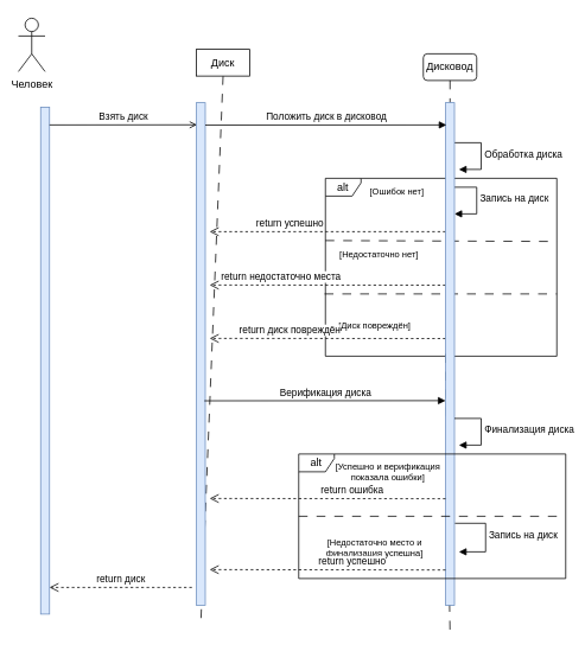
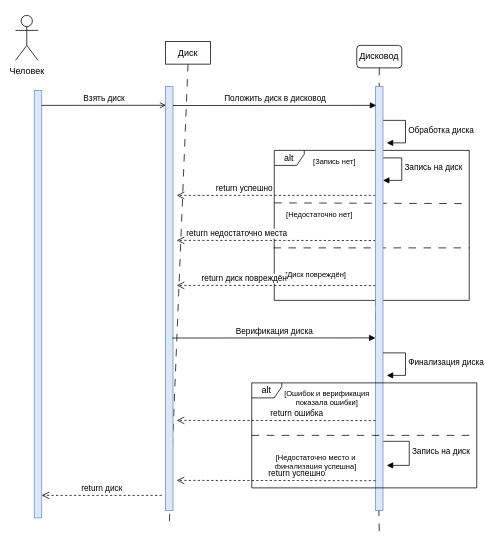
  <mxCell id="0" />
  <mxCell id="1" parent="0" />
  <mxCell id="2" value="" style="endArrow=none;startArrow=none;endFill=0;startFill=0;endSize=8;html=1;verticalAlign=bottom;dashed=1;labelBackgroundColor=none;dashPattern=10 10;rounded=0;exitX=0.5;exitY=1;exitDx=0;exitDy=0;" parent="1" source="13" edge="1"><mxGeometry width="160" relative="1" as="geometry"><mxPoint x="225" y="95" as="sourcePoint" /><mxPoint x="225" y="700" as="targetPoint" /></mxGeometry></mxCell>
  <mxCell id="3" value="" style="rounded=0;whiteSpace=wrap;html=1;direction=south;fillColor=#dae8fc;strokeColor=#6c8ebf;" parent="1" vertex="1"><mxGeometry x="220" y="115" width="10" height="565" as="geometry" /></mxCell>
  <mxCell id="4" value="alt" style="shape=umlFrame;whiteSpace=wrap;html=1;pointerEvents=0;recursiveResize=0;container=1;collapsible=0;width=40;height=20;" parent="1" vertex="1"><mxGeometry x="365" y="200" width="260" height="200" as="geometry" /></mxCell>
- <mxCell id="5" value="[Ошибок нет]" style="text;html=1;align=center;verticalAlign=middle;resizable=0;points=[];autosize=1;strokeColor=none;fillColor=none;fontSize=10;" parent="4" vertex="1"><mxGeometry x="40" width="80" height="30" as="geometry" /></mxCell>
+ <mxCell id="5" value="[Запись нет]" style="text;html=1;align=center;verticalAlign=middle;resizable=0;points=[];autosize=1;strokeColor=none;fillColor=none;fontSize=10;" parent="4" vertex="1"><mxGeometry x="40" width="80" height="30" as="geometry" /></mxCell>
  <mxCell id="6" value="Запись на диск" style="html=1;align=left;spacingLeft=2;endArrow=block;rounded=0;edgeStyle=orthogonalEdgeStyle;curved=0;rounded=0;" parent="4" edge="1"><mxGeometry relative="1" as="geometry"><mxPoint x="140" y="10.03" as="sourcePoint" /><Array as="points"><mxPoint x="170" y="40.03" /></Array><mxPoint x="145" y="40.03" as="targetPoint" /></mxGeometry></mxCell>
  <mxCell id="7" value="" style="endArrow=none;startArrow=none;endFill=0;startFill=0;endSize=8;html=1;verticalAlign=bottom;dashed=1;labelBackgroundColor=none;dashPattern=10 10;rounded=0;entryX=1.003;entryY=0.257;entryDx=0;entryDy=0;entryPerimeter=0;exitX=0;exitY=0.257;exitDx=0;exitDy=0;exitPerimeter=0;" parent="4" edge="1"><mxGeometry width="160" relative="1" as="geometry"><mxPoint x="-1" y="130.0" as="sourcePoint" /><mxPoint x="260" y="130.0" as="targetPoint" /></mxGeometry></mxCell>
  <mxCell id="8" value="[Недостаточно нет]" style="text;html=1;align=center;verticalAlign=middle;resizable=0;points=[];autosize=1;strokeColor=none;fillColor=none;fontSize=10;" parent="4" vertex="1"><mxGeometry y="70" width="120" height="30" as="geometry" /></mxCell>
  <mxCell id="9" value="" style="endArrow=none;startArrow=none;endFill=0;startFill=0;endSize=8;html=1;verticalAlign=bottom;dashed=1;labelBackgroundColor=none;dashPattern=10 10;rounded=0;" parent="4" edge="1"><mxGeometry width="160" relative="1" as="geometry"><mxPoint y="70" as="sourcePoint" /><mxPoint x="260" y="71" as="targetPoint" /></mxGeometry></mxCell>
  <mxCell id="10" value="return недостаточно места" style="html=1;verticalAlign=bottom;endArrow=open;dashed=1;endSize=8;edgeStyle=elbowEdgeStyle;elbow=vertical;curved=0;rounded=0;" parent="4" edge="1"><mxGeometry x="0.396" relative="1" as="geometry"><mxPoint x="135" y="120.19" as="sourcePoint" /><mxPoint x="-130" y="120" as="targetPoint" /><mxPoint as="offset" /></mxGeometry></mxCell>
  <mxCell id="11" value="[Диск повреждён]" style="text;html=1;align=center;verticalAlign=middle;resizable=0;points=[];autosize=1;strokeColor=none;fillColor=none;fontSize=10;" parent="4" vertex="1"><mxGeometry x="5" y="150" width="100" height="30" as="geometry" /></mxCell>
  <mxCell id="12" value="return диск повреждён" style="html=1;verticalAlign=bottom;endArrow=open;dashed=1;endSize=8;edgeStyle=elbowEdgeStyle;elbow=vertical;curved=0;rounded=0;" parent="4" edge="1"><mxGeometry x="0.321" relative="1" as="geometry"><mxPoint x="135" y="180.19" as="sourcePoint" /><mxPoint x="-130" y="180" as="targetPoint" /><mxPoint as="offset" /></mxGeometry></mxCell>
  <mxCell id="13" value="Диск" style="rounded=0;whiteSpace=wrap;html=1;" parent="1" vertex="1"><mxGeometry x="220" y="55" width="60" height="30" as="geometry" /></mxCell>
  <mxCell id="14" value="Дисковод" style="whiteSpace=wrap;html=1;rounded=1;" parent="1" vertex="1"><mxGeometry x="475" y="60" width="60" height="30" as="geometry" /></mxCell>
  <mxCell id="15" value="Человек" style="shape=umlActor;verticalLabelPosition=bottom;verticalAlign=top;html=1;" parent="1" vertex="1"><mxGeometry x="20" y="20" width="30" height="60" as="geometry" /></mxCell>
  <mxCell id="16" value="" style="rounded=0;whiteSpace=wrap;html=1;direction=south;fillColor=#dae8fc;strokeColor=#6c8ebf;" parent="1" vertex="1"><mxGeometry x="45" y="120" width="10" height="570" as="geometry" /></mxCell>
  <mxCell id="17" value="Обработка диска" style="html=1;align=left;spacingLeft=2;endArrow=block;rounded=0;edgeStyle=orthogonalEdgeStyle;curved=0;rounded=0;" parent="1" edge="1"><mxGeometry relative="1" as="geometry"><mxPoint x="510" y="160" as="sourcePoint" /><Array as="points"><mxPoint x="540" y="190" /></Array><mxPoint x="515" y="190" as="targetPoint" /></mxGeometry></mxCell>
  <mxCell id="18" value="" style="endArrow=none;startArrow=none;endFill=0;startFill=0;endSize=8;html=1;verticalAlign=bottom;dashed=1;labelBackgroundColor=none;dashPattern=10 10;rounded=0;exitX=0.5;exitY=1;exitDx=0;exitDy=0;" parent="1" source="22" edge="1"><mxGeometry width="160" relative="1" as="geometry"><mxPoint x="505" y="90" as="sourcePoint" /><mxPoint x="505" y="710" as="targetPoint" /></mxGeometry></mxCell>
  <mxCell id="19" value="return диск" style="html=1;verticalAlign=bottom;endArrow=open;dashed=1;endSize=8;edgeStyle=elbowEdgeStyle;elbow=vertical;curved=0;rounded=0;" parent="1" edge="1"><mxGeometry relative="1" as="geometry"><mxPoint x="215" y="660" as="sourcePoint" /><mxPoint x="55" y="660.19" as="targetPoint" /></mxGeometry></mxCell>
  <mxCell id="20" value="return успешно" style="html=1;verticalAlign=bottom;endArrow=open;dashed=1;endSize=8;edgeStyle=elbowEdgeStyle;elbow=vertical;curved=0;rounded=0;" parent="1" edge="1"><mxGeometry x="0.32" relative="1" as="geometry"><mxPoint x="500" y="260" as="sourcePoint" /><mxPoint x="235" y="260" as="targetPoint" /><mxPoint as="offset" /></mxGeometry></mxCell>
  <mxCell id="21" value="" style="endArrow=none;startArrow=none;endFill=0;startFill=0;endSize=8;html=1;verticalAlign=bottom;dashed=1;labelBackgroundColor=none;dashPattern=10 10;rounded=0;exitX=0.5;exitY=1;exitDx=0;exitDy=0;" parent="1" source="14" target="22" edge="1"><mxGeometry width="160" relative="1" as="geometry"><mxPoint x="505" y="90" as="sourcePoint" /><mxPoint x="505" y="610.571" as="targetPoint" /></mxGeometry></mxCell>
  <mxCell id="22" value="" style="rounded=0;whiteSpace=wrap;html=1;direction=south;fillColor=#dae8fc;strokeColor=#6c8ebf;" parent="1" vertex="1"><mxGeometry x="500" y="115" width="10" height="565" as="geometry" /></mxCell>
  <mxCell id="23" value="Верификация диска" style="html=1;verticalAlign=bottom;endArrow=block;edgeStyle=elbowEdgeStyle;elbow=vertical;curved=0;rounded=0;entryX=0.052;entryY=0.943;entryDx=0;entryDy=0;entryPerimeter=0;" parent="1" edge="1"><mxGeometry width="80" relative="1" as="geometry"><mxPoint x="229" y="450.19" as="sourcePoint" /><mxPoint x="500" y="450" as="targetPoint" /></mxGeometry></mxCell>
  <mxCell id="24" value="alt" style="shape=umlFrame;whiteSpace=wrap;html=1;pointerEvents=0;recursiveResize=0;container=1;collapsible=0;width=40;height=20;" parent="1" vertex="1"><mxGeometry x="335" y="510" width="300" height="140" as="geometry" /></mxCell>
- <mxCell id="25" value="[Успешно и&amp;nbsp;верификация &lt;br style=&quot;font-size: 10px;&quot;&gt;показала ошибки]" style="text;html=1;align=center;verticalAlign=middle;resizable=0;points=[];autosize=1;strokeColor=none;fillColor=none;fontSize=10;" parent="24" vertex="1"><mxGeometry x="30" width="140" height="40" as="geometry" /></mxCell>
+ <mxCell id="25" value="[Ошибок и&amp;nbsp;верификация &lt;br style=&quot;font-size: 10px;&quot;&gt;показала ошибки]" style="text;html=1;align=center;verticalAlign=middle;resizable=0;points=[];autosize=1;strokeColor=none;fillColor=none;fontSize=10;" parent="24" vertex="1"><mxGeometry x="30" width="140" height="40" as="geometry" /></mxCell>
  <mxCell id="26" value="" style="endArrow=none;startArrow=none;endFill=0;startFill=0;endSize=8;html=1;verticalAlign=bottom;dashed=1;labelBackgroundColor=none;dashPattern=10 10;rounded=0;entryX=1;entryY=0.5;entryDx=0;entryDy=0;entryPerimeter=0;" parent="24" target="24" edge="1"><mxGeometry width="160" relative="1" as="geometry"><mxPoint y="70" as="sourcePoint" /><mxPoint x="260" y="70" as="targetPoint" /></mxGeometry></mxCell>
  <mxCell id="27" value="return ошибка" style="html=1;verticalAlign=bottom;endArrow=open;dashed=1;endSize=8;edgeStyle=elbowEdgeStyle;elbow=vertical;curved=0;rounded=0;" parent="24" edge="1"><mxGeometry x="-0.208" relative="1" as="geometry"><mxPoint x="165" y="50.33" as="sourcePoint" /><mxPoint x="-100" y="50" as="targetPoint" /><mxPoint as="offset" /></mxGeometry></mxCell>
  <mxCell id="28" value="[Недостаточно место и &lt;br&gt;финализация успешна]" style="text;html=1;align=center;verticalAlign=middle;resizable=0;points=[];autosize=1;strokeColor=none;fillColor=none;fontSize=10;" parent="24" vertex="1"><mxGeometry x="20" y="85" width="130" height="40" as="geometry" /></mxCell>
  <mxCell id="29" value="Запись на диск" style="html=1;align=left;spacingLeft=2;endArrow=block;rounded=0;edgeStyle=orthogonalEdgeStyle;curved=0;rounded=0;exitX=0.837;exitY=-0.057;exitDx=0;exitDy=0;exitPerimeter=0;" parent="24" source="22" edge="1"><mxGeometry relative="1" as="geometry"><mxPoint x="180" y="79.97" as="sourcePoint" /><Array as="points"><mxPoint x="210" y="78" /><mxPoint x="210" y="110" /></Array><mxPoint x="180" y="110" as="targetPoint" /></mxGeometry></mxCell>
  <mxCell id="30" value="return успешно" style="html=1;verticalAlign=bottom;endArrow=open;dashed=1;endSize=8;edgeStyle=elbowEdgeStyle;elbow=vertical;curved=0;rounded=0;" parent="24" edge="1"><mxGeometry x="-0.208" relative="1" as="geometry"><mxPoint x="165" y="130.43" as="sourcePoint" /><mxPoint x="-100" y="130.1" as="targetPoint" /><mxPoint as="offset" /></mxGeometry></mxCell>
  <mxCell id="31" value="Финализация диска" style="html=1;align=left;spacingLeft=2;endArrow=block;rounded=0;edgeStyle=orthogonalEdgeStyle;curved=0;rounded=0;" parent="1" edge="1"><mxGeometry relative="1" as="geometry"><mxPoint x="510" y="470" as="sourcePoint" /><Array as="points"><mxPoint x="540" y="500" /></Array><mxPoint x="515" y="500" as="targetPoint" /></mxGeometry></mxCell>
  <mxCell id="32" value="Взять диск" style="endArrow=open;html=1;rounded=0;align=center;verticalAlign=bottom;endFill=0;labelBackgroundColor=none;entryX=0.044;entryY=0.948;entryDx=0;entryDy=0;entryPerimeter=0;" parent="1" target="3" edge="1"><mxGeometry relative="1" as="geometry"><mxPoint x="55" y="140" as="sourcePoint" /><mxPoint x="215" y="140" as="targetPoint" /></mxGeometry></mxCell>
  <mxCell id="33" value="" style="resizable=0;html=1;align=center;verticalAlign=top;labelBackgroundColor=none;" parent="32" connectable="0" vertex="1"><mxGeometry relative="1" as="geometry" /></mxCell>
  <mxCell id="34" value="Положить диск в дисковод" style="html=1;verticalAlign=bottom;endArrow=block;edgeStyle=elbowEdgeStyle;elbow=vertical;curved=0;rounded=0;entryX=0.052;entryY=0.943;entryDx=0;entryDy=0;entryPerimeter=0;" edge="1" parent="1"><mxGeometry width="80" relative="1" as="geometry"><mxPoint x="230" y="140.19" as="sourcePoint" /><mxPoint x="501" y="140" as="targetPoint" /></mxGeometry></mxCell>
